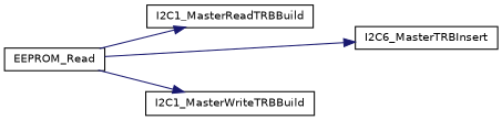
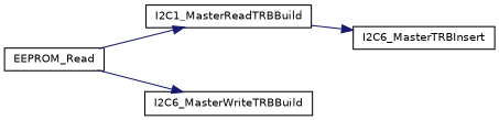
  digraph {
    rankdir=LR
    node [color=black fillcolor=white fontname=Helvetica fontsize=10 shape=record style=filled]
    edge [color=midnightblue fontname=Helvetica fontsize=10 labelfontname=Helvetica labelfontsize=10 style=solid]
    n1 [height=0.2 label=EEPROM_Read width=0.4]
    n2 [height=0.2 label=I2C1_MasterReadTRBBuild width=0.4]
    n3 [height=0.2 label=I2C6_MasterTRBInsert width=0.4]
-   n4 [height=0.2 label=I2C1_MasterWriteTRBBuild width=0.4]
+   n4 [height=0.2 label=I2C6_MasterWriteTRBBuild width=0.4]
    n1 -> n2
-   n1 -> n3
+   n2 -> n3
    n1 -> n4
  }
